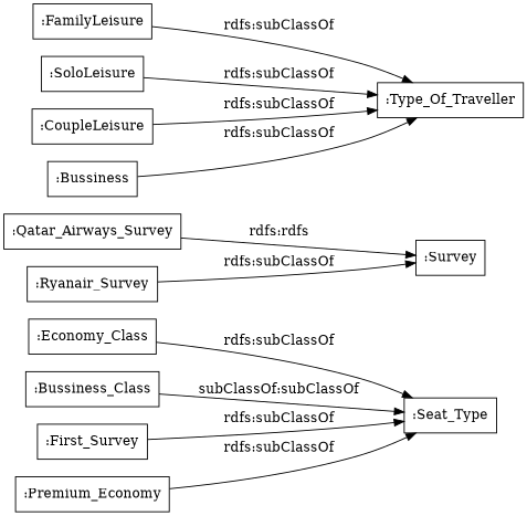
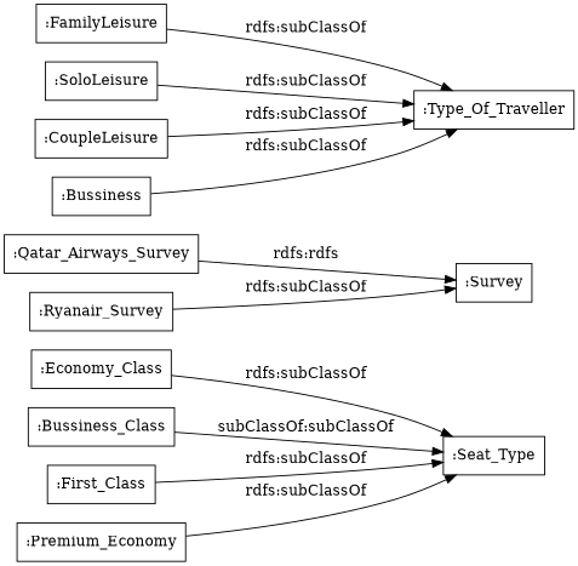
  digraph {
    rankdir=LR
    node [color=black shape=rectangle]
    ":Economy_Class"
    ":Seat_Type"
    ":Bussiness_Class"
-   ":First_Class" [label=":First_Survey"]
+   ":First_Class"
    ":Qatar_Airways_Survey"
    ":Survey"
    ":FamilyLeisure"
    ":Type_Of_Traveller"
    ":SoloLeisure"
    ":CoupleLeisure"
    ":Premium_Economy"
    ":Ryanair_Survey"
    ":Bussiness"
    ":Economy_Class" -> ":Seat_Type" [label="rdfs:subClassOf"]
    ":Bussiness_Class" -> ":Seat_Type" [label="subClassOf:subClassOf"]
    ":First_Class" -> ":Seat_Type" [label="rdfs:subClassOf"]
    ":Qatar_Airways_Survey" -> ":Survey" [label="rdfs:rdfs"]
    ":FamilyLeisure" -> ":Type_Of_Traveller" [label="rdfs:subClassOf"]
    ":SoloLeisure" -> ":Type_Of_Traveller" [label="rdfs:subClassOf"]
    ":CoupleLeisure" -> ":Type_Of_Traveller" [label="rdfs:subClassOf"]
    ":Premium_Economy" -> ":Seat_Type" [label="rdfs:subClassOf"]
    ":Ryanair_Survey" -> ":Survey" [label="rdfs:subClassOf"]
    ":Bussiness" -> ":Type_Of_Traveller" [label="rdfs:subClassOf"]
  }
